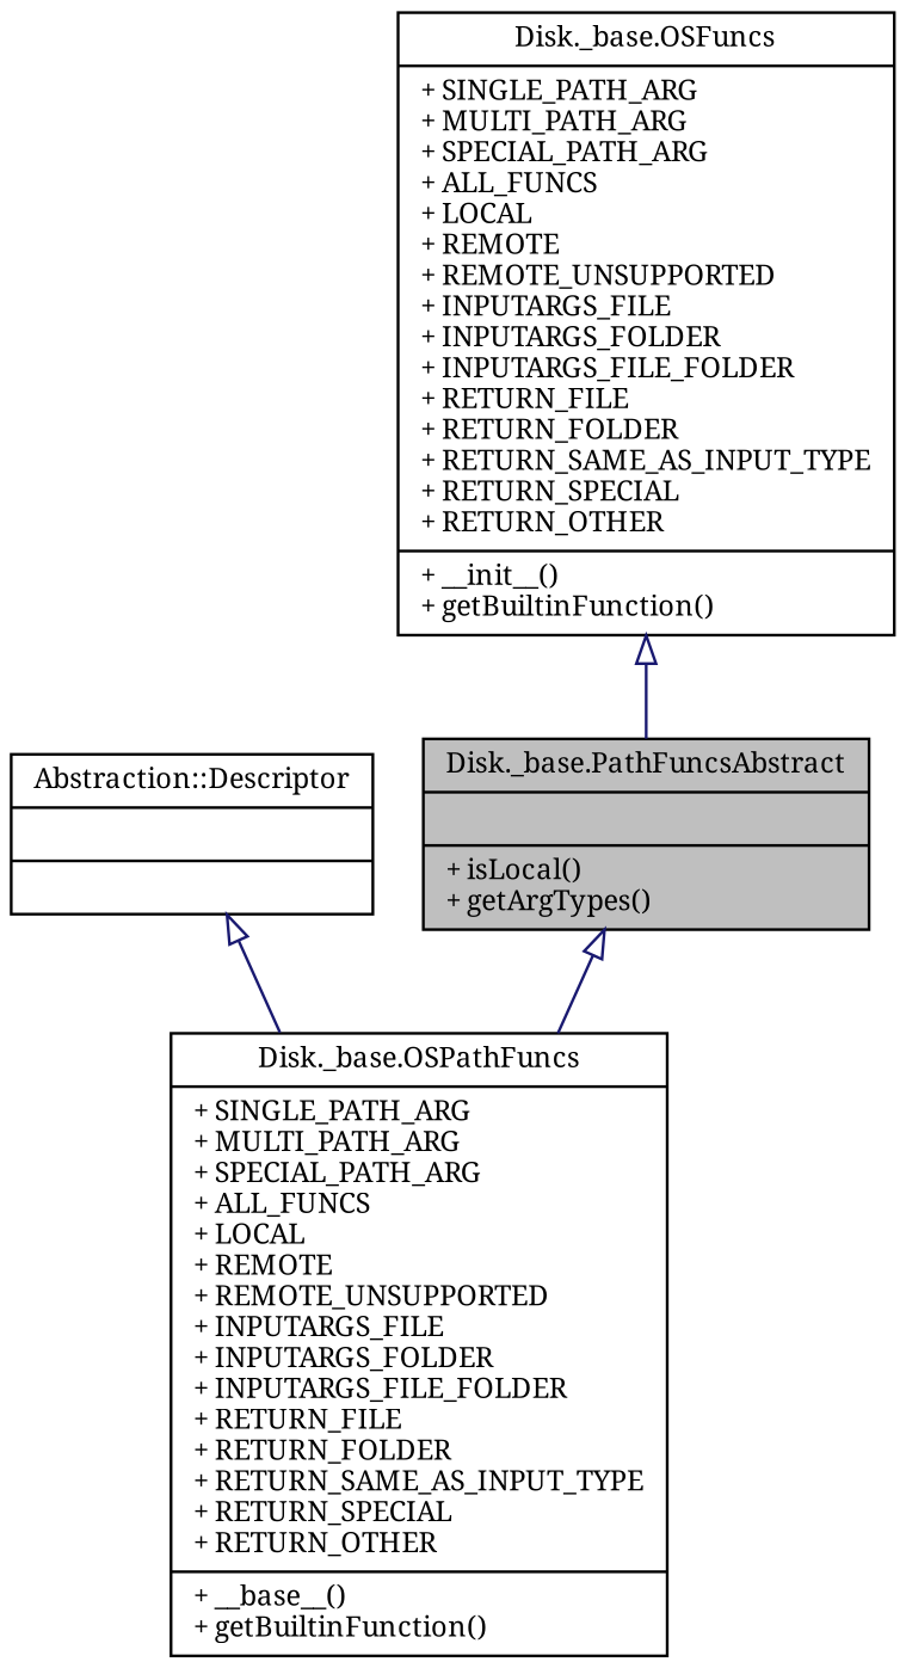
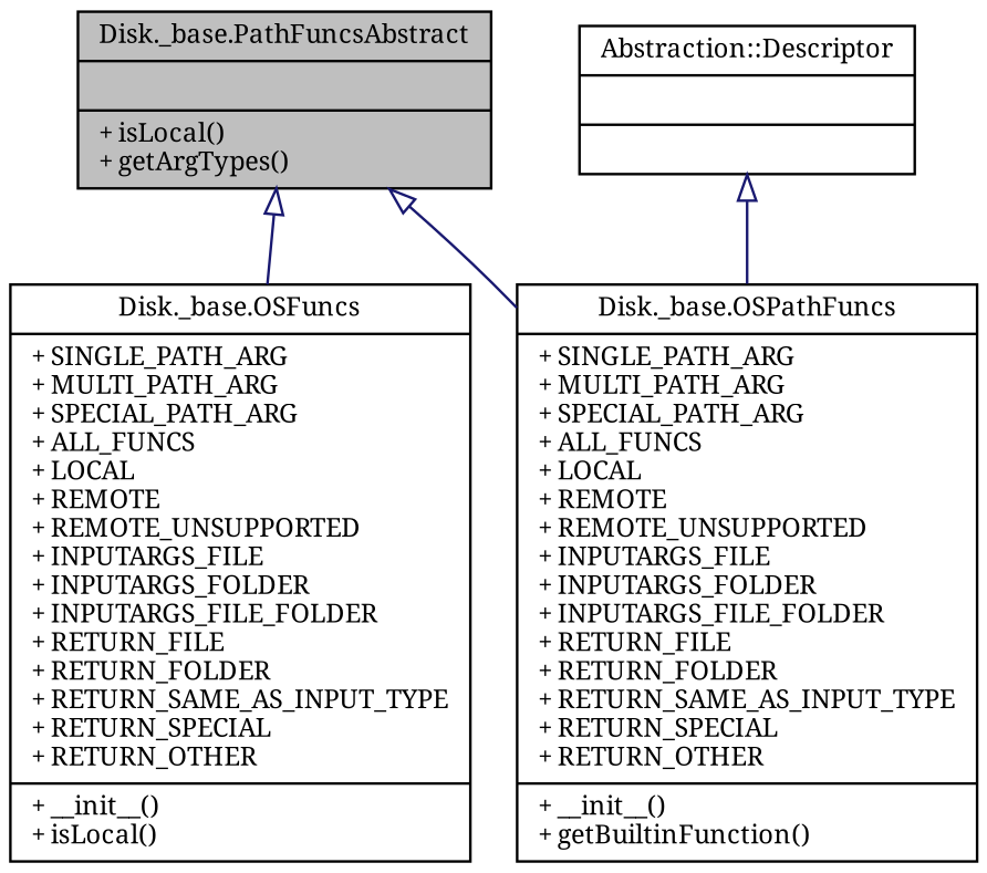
  digraph {
    fontname="Noto Serif"
    node [color=black fontname="Noto Serif" fontsize=10 shape=record]
    edge [arrowtail=onormal color=midnightblue dir=back fontname="Noto Serif" fontsize=10 labelfontname=Helvetica labelfontsize=10 style=solid]
    n1 [fillcolor=grey75 fontcolor=black height=0.2 label="{Disk._base.PathFuncsAbstract\n||+ isLocal()\l+ getArgTypes()\l}" style=filled width=0.4]
-   n2 [height=0.2 label="{Disk._base.OSFuncs\n|+ SINGLE_PATH_ARG\l+ MULTI_PATH_ARG\l+ SPECIAL_PATH_ARG\l+ ALL_FUNCS\l+ LOCAL\l+ REMOTE\l+ REMOTE_UNSUPPORTED\l+ INPUTARGS_FILE\l+ INPUTARGS_FOLDER\l+ INPUTARGS_FILE_FOLDER\l+ RETURN_FILE\l+ RETURN_FOLDER\l+ RETURN_SAME_AS_INPUT_TYPE\l+ RETURN_SPECIAL\l+ RETURN_OTHER\l|+ __init__()\l+ getBuiltinFunction()\l}" width=0.4]
-   n3 [height=0.2 label="{Disk._base.OSPathFuncs\n|+ SINGLE_PATH_ARG\l+ MULTI_PATH_ARG\l+ SPECIAL_PATH_ARG\l+ ALL_FUNCS\l+ LOCAL\l+ REMOTE\l+ REMOTE_UNSUPPORTED\l+ INPUTARGS_FILE\l+ INPUTARGS_FOLDER\l+ INPUTARGS_FILE_FOLDER\l+ RETURN_FILE\l+ RETURN_FOLDER\l+ RETURN_SAME_AS_INPUT_TYPE\l+ RETURN_SPECIAL\l+ RETURN_OTHER\l|+ __base__()\l+ getBuiltinFunction()\l}" width=0.4]
+   n2 [height=0.2 label="{Disk._base.OSFuncs\n|+ SINGLE_PATH_ARG\l+ MULTI_PATH_ARG\l+ SPECIAL_PATH_ARG\l+ ALL_FUNCS\l+ LOCAL\l+ REMOTE\l+ REMOTE_UNSUPPORTED\l+ INPUTARGS_FILE\l+ INPUTARGS_FOLDER\l+ INPUTARGS_FILE_FOLDER\l+ RETURN_FILE\l+ RETURN_FOLDER\l+ RETURN_SAME_AS_INPUT_TYPE\l+ RETURN_SPECIAL\l+ RETURN_OTHER\l|+ __init__()\l+ isLocal()\l}" width=0.4]
+   n3 [height=0.2 label="{Disk._base.OSPathFuncs\n|+ SINGLE_PATH_ARG\l+ MULTI_PATH_ARG\l+ SPECIAL_PATH_ARG\l+ ALL_FUNCS\l+ LOCAL\l+ REMOTE\l+ REMOTE_UNSUPPORTED\l+ INPUTARGS_FILE\l+ INPUTARGS_FOLDER\l+ INPUTARGS_FILE_FOLDER\l+ RETURN_FILE\l+ RETURN_FOLDER\l+ RETURN_SAME_AS_INPUT_TYPE\l+ RETURN_SPECIAL\l+ RETURN_OTHER\l|+ __init__()\l+ getBuiltinFunction()\l}" width=0.4]
    n4 [height=0.2 label="{Abstraction::Descriptor\n||}" width=0.4]
-   n2 -> n1
+   n1 -> n2
    n1 -> n3
    n4 -> n3
  }
